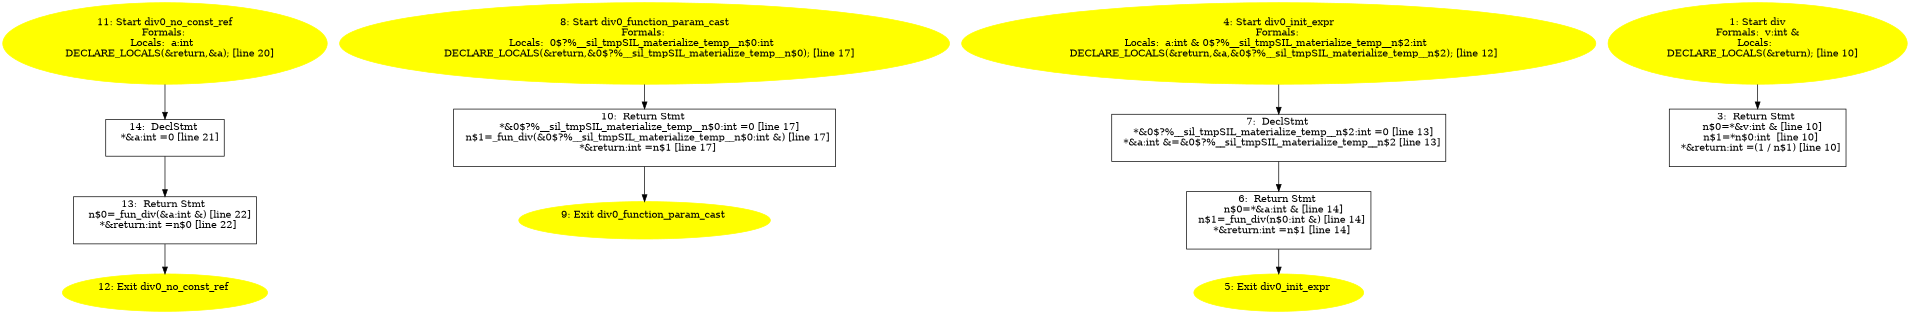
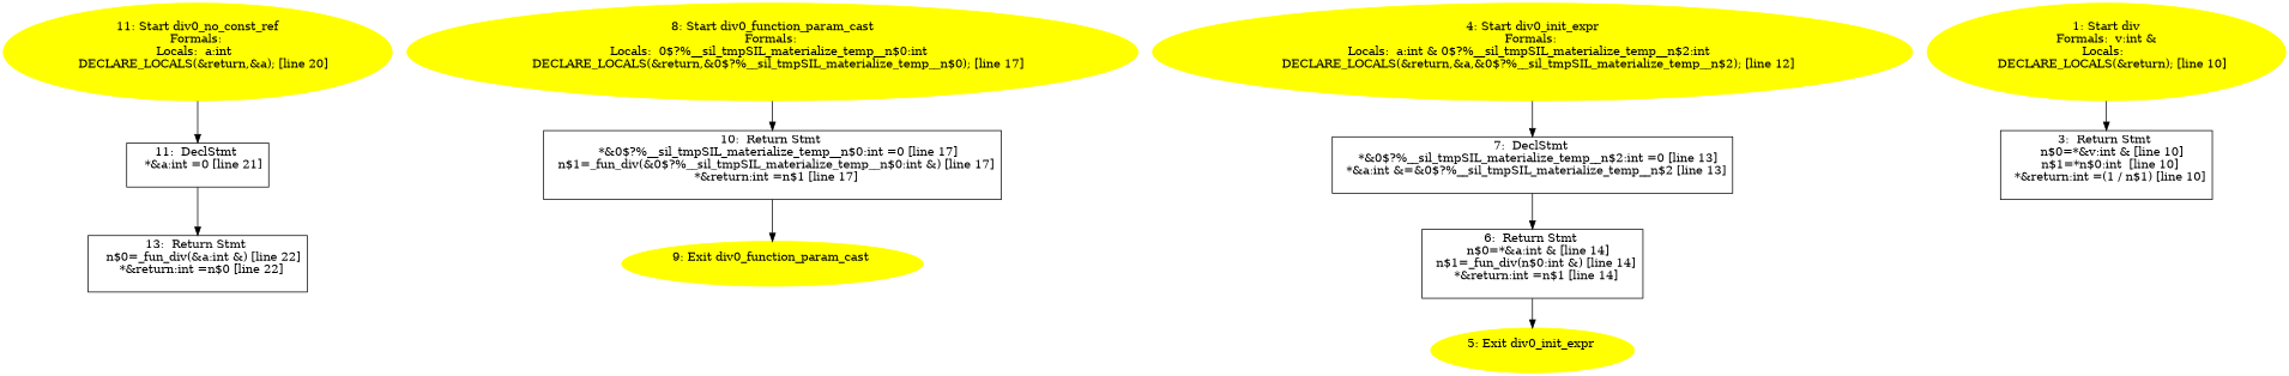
  digraph {
    node [color=yellow style=filled]
-   n1 [label="14:  DeclStmt \n   *&a:int =0 [line 21]\n " shape=box color="" style=""]
+   n1 [label="11:  DeclStmt \n   *&a:int =0 [line 21]\n " shape=box color="" style=""]
    n2 [label="13:  Return Stmt \n   n$0=_fun_div(&a:int &) [line 22]\n  *&return:int =n$0 [line 22]\n " shape=box color="" style=""]
-   n3 [label="12: Exit div0_no_const_ref \n  "]
    n4 [label="11: Start div0_no_const_ref\nFormals: \nLocals:  a:int  \n   DECLARE_LOCALS(&return,&a); [line 20]\n "]
    n5 [label="10:  Return Stmt \n   *&0$?%__sil_tmpSIL_materialize_temp__n$0:int =0 [line 17]\n  n$1=_fun_div(&0$?%__sil_tmpSIL_materialize_temp__n$0:int &) [line 17]\n  *&return:int =n$1 [line 17]\n " shape=box color="" style=""]
    n6 [label="9: Exit div0_function_param_cast \n  "]
    n7 [label="8: Start div0_function_param_cast\nFormals: \nLocals:  0$?%__sil_tmpSIL_materialize_temp__n$0:int  \n   DECLARE_LOCALS(&return,&0$?%__sil_tmpSIL_materialize_temp__n$0); [line 17]\n "]
    n8 [label="7:  DeclStmt \n   *&0$?%__sil_tmpSIL_materialize_temp__n$2:int =0 [line 13]\n  *&a:int &=&0$?%__sil_tmpSIL_materialize_temp__n$2 [line 13]\n " shape=box color="" style=""]
    n9 [label="6:  Return Stmt \n   n$0=*&a:int & [line 14]\n  n$1=_fun_div(n$0:int &) [line 14]\n  *&return:int =n$1 [line 14]\n " shape=box color="" style=""]
    n10 [label="5: Exit div0_init_expr \n  "]
    n11 [label="4: Start div0_init_expr\nFormals: \nLocals:  a:int & 0$?%__sil_tmpSIL_materialize_temp__n$2:int  \n   DECLARE_LOCALS(&return,&a,&0$?%__sil_tmpSIL_materialize_temp__n$2); [line 12]\n "]
    n12 [label="3:  Return Stmt \n   n$0=*&v:int & [line 10]\n  n$1=*n$0:int  [line 10]\n  *&return:int =(1 / n$1) [line 10]\n " shape=box color="" style=""]
    n13 [label="1: Start div\nFormals:  v:int &\nLocals:  \n   DECLARE_LOCALS(&return); [line 10]\n "]
    n1 -> n2
-   n2 -> n3
    n4 -> n1
    n5 -> n6
    n7 -> n5
    n8 -> n9
    n9 -> n10
    n11 -> n8
    n13 -> n12
  }
